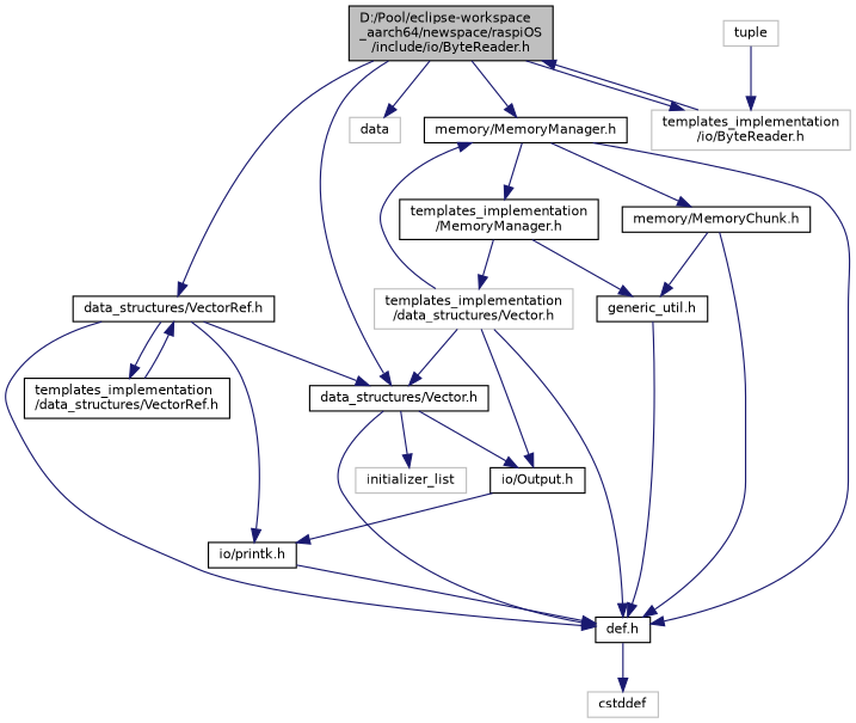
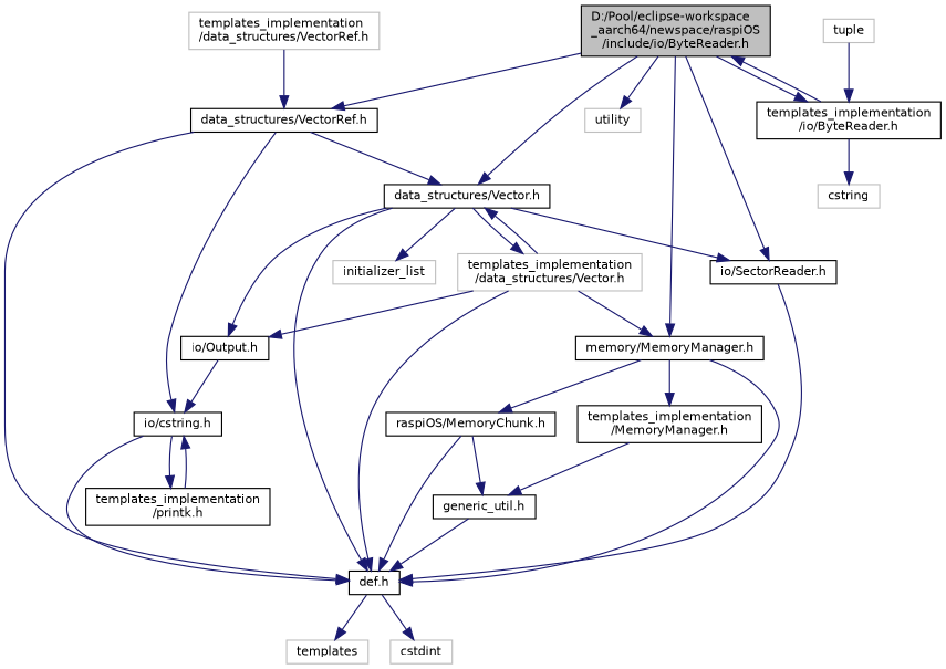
  digraph {
    node [color=black fillcolor=white fontname=Helvetica fontsize=10 shape=record style=filled]
    edge [color=midnightblue fontname=Helvetica fontsize=10 labelfontname=Helvetica labelfontsize=10 style=solid]
    n1 [fillcolor=grey75 fontcolor=black height=0.2 label="D:/Pool/eclipse-workspace\l_aarch64/newspace/raspiOS\l/include/io/ByteReader.h" width=0.4]
+   n2 [height=0.2 label="io/SectorReader.h" width=0.4]
    n3 [height=0.2 label="memory/MemoryManager.h" width=0.4]
    n4 [height=0.2 label="data_structures/Vector.h" width=0.4]
    n5 [height=0.2 label="data_structures/VectorRef.h" width=0.4]
-   n6 [color=grey75 height=0.2 label=data width=0.4]
-   n7 [color=grey75 height=0.2 label="templates_implementation\l/io/ByteReader.h" width=0.4]
+   n6 [color=grey75 height=0.2 label=utility width=0.4]
+   n7 [height=0.2 label="templates_implementation\l/io/ByteReader.h" width=0.4]
    n8 [height=0.2 label="def.h" width=0.4]
-   n9 [height=0.2 label="memory/MemoryChunk.h" width=0.4]
+   n9 [height=0.2 label="raspiOS/MemoryChunk.h" width=0.4]
    n10 [height=0.2 label="templates_implementation\l/MemoryManager.h" width=0.4]
    n11 [color=grey75 height=0.2 label=initializer_list width=0.4]
    n12 [height=0.2 label="io/Output.h" width=0.4]
    n13 [color=grey75 height=0.2 label="templates_implementation\l/data_structures/Vector.h" width=0.4]
-   n14 [height=0.2 label="io/printk.h" width=0.4]
-   n15 [height=0.2 label="templates_implementation\l/data_structures/VectorRef.h" width=0.4]
-   n17 [color=grey75 height=0.2 label=cstddef width=0.4]
+   n14 [height=0.2 label="io/cstring.h" width=0.4]
+   n15 [color=grey75 height=0.2 label="templates_implementation\l/data_structures/VectorRef.h" width=0.4]
+   n16 [color=grey75 height=0.2 label=cstring width=0.4]
+   n17 [color=grey75 height=0.2 label=templates width=0.4]
+   n18 [color=grey75 height=0.2 label=cstdint width=0.4]
    n19 [height=0.2 label="generic_util.h" width=0.4]
+   n20 [height=0.2 label="templates_implementation\l/printk.h" width=0.4]
    n21 [color=grey75 height=0.2 label=tuple width=0.4]
+   n1 -> n2
    n1 -> n3
    n1 -> n4
    n1 -> n5
    n1 -> n6
    n1 -> n7
+   n2 -> n8
    n3 -> n8
    n3 -> n9
    n3 -> n10
+   n4 -> n2
    n4 -> n8
    n4 -> n11
    n4 -> n12
-   n10 -> n13
+   n4 -> n13
    n5 -> n4
    n5 -> n8
    n5 -> n14
-   n5 -> n15
    n7 -> n1
+   n7 -> n16
    n8 -> n17
+   n8 -> n18
    n9 -> n8
    n9 -> n19
    n10 -> n19
    n12 -> n14
    n13 -> n3
    n13 -> n4
    n13 -> n8
    n13 -> n12
    n14 -> n8
+   n14 -> n20
    n15 -> n5
    n19 -> n8
+   n20 -> n14
    n21 -> n7
  }
